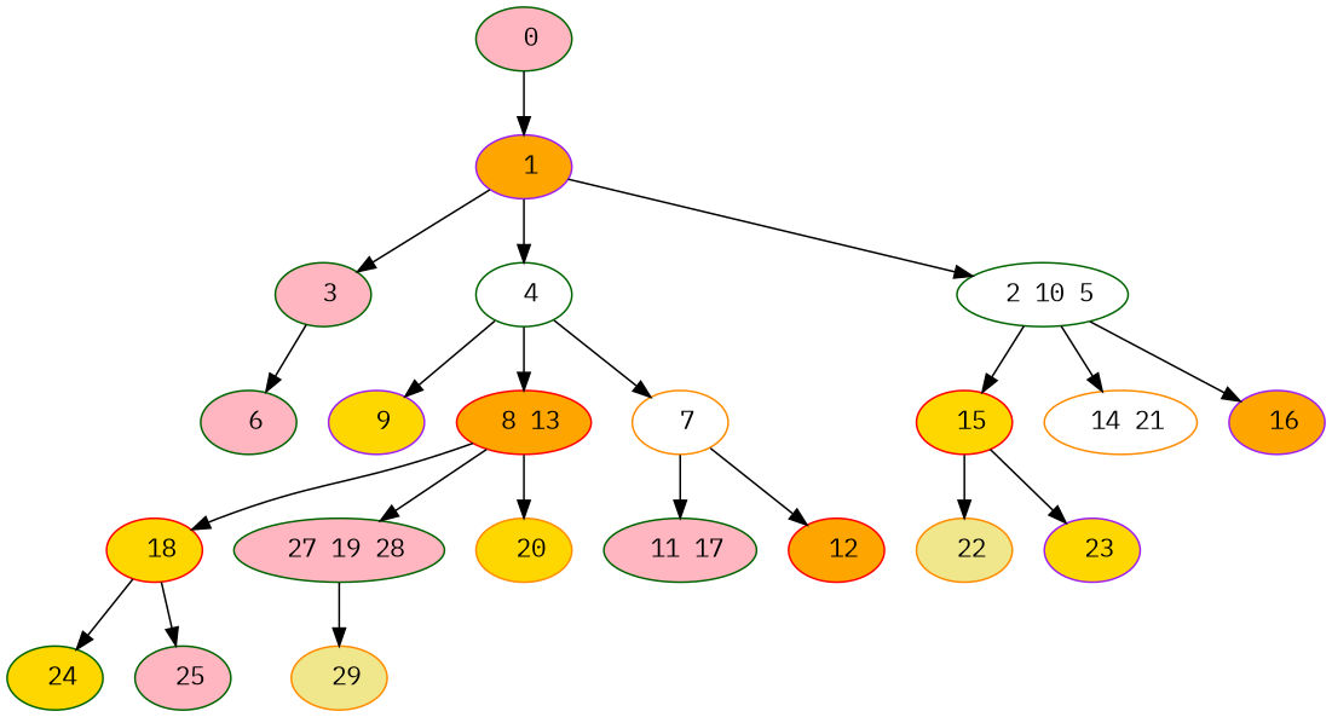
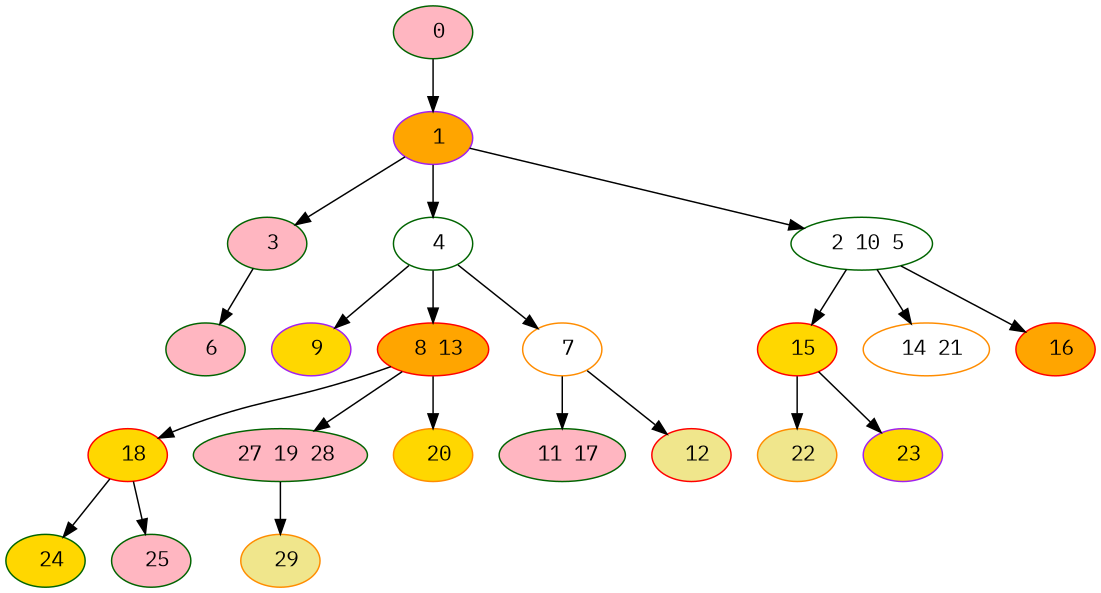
  digraph {
    fontname="IBM Plex Mono"
    node [color=darkgreen fillcolor=lightpink fontname="IBM Plex Mono" style=filled]
    edge [fontname="IBM Plex Mono"]
    " 1" [color=purple fillcolor=orange]
    " 0"
    " 3"
    " 4" [fillcolor=white]
    " 2 10 5" [fillcolor=white]
    " 6"
    " 9" [color=purple fillcolor=gold]
    " 8 13" [color=red fillcolor=orange]
    " 7" [color=darkorange fillcolor=white]
    " 15" [color=red fillcolor=gold]
    " 14 21" [color=darkorange fillcolor=white]
-   " 16" [color=purple fillcolor=orange]
+   " 16" [color=red fillcolor=orange]
    " 18" [color=red fillcolor=gold]
    " 27 19 28"
    " 20" [color=darkorange fillcolor=gold]
    " 11 17"
-   " 12" [color=red fillcolor=orange]
+   " 12" [color=red fillcolor=khaki]
    " 22" [color=darkorange fillcolor=khaki]
    " 23" [color=purple fillcolor=gold]
    " 24" [fillcolor=gold]
    " 25"
    " 29" [color=darkorange fillcolor=khaki]
    " 1" -> " 3"
    " 1" -> " 4"
    " 1" -> " 2 10 5"
    " 0" -> " 1"
    " 3" -> " 6"
    " 4" -> " 9"
    " 4" -> " 8 13"
    " 4" -> " 7"
    " 2 10 5" -> " 15"
    " 2 10 5" -> " 14 21"
    " 2 10 5" -> " 16"
    " 8 13" -> " 18"
    " 8 13" -> " 27 19 28"
    " 8 13" -> " 20"
    " 7" -> " 11 17"
    " 7" -> " 12"
    " 15" -> " 22"
    " 15" -> " 23"
    " 18" -> " 24"
    " 18" -> " 25"
    " 27 19 28" -> " 29"
  }
